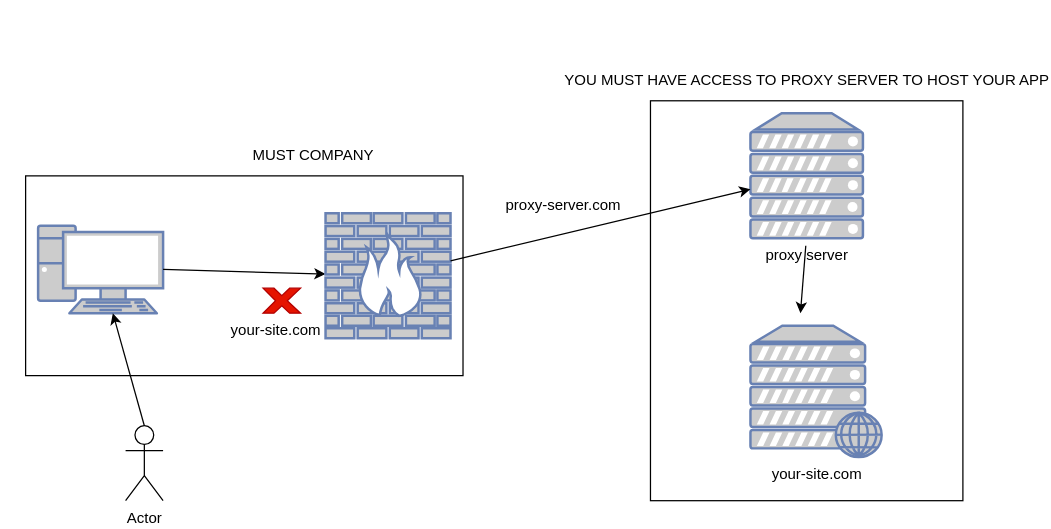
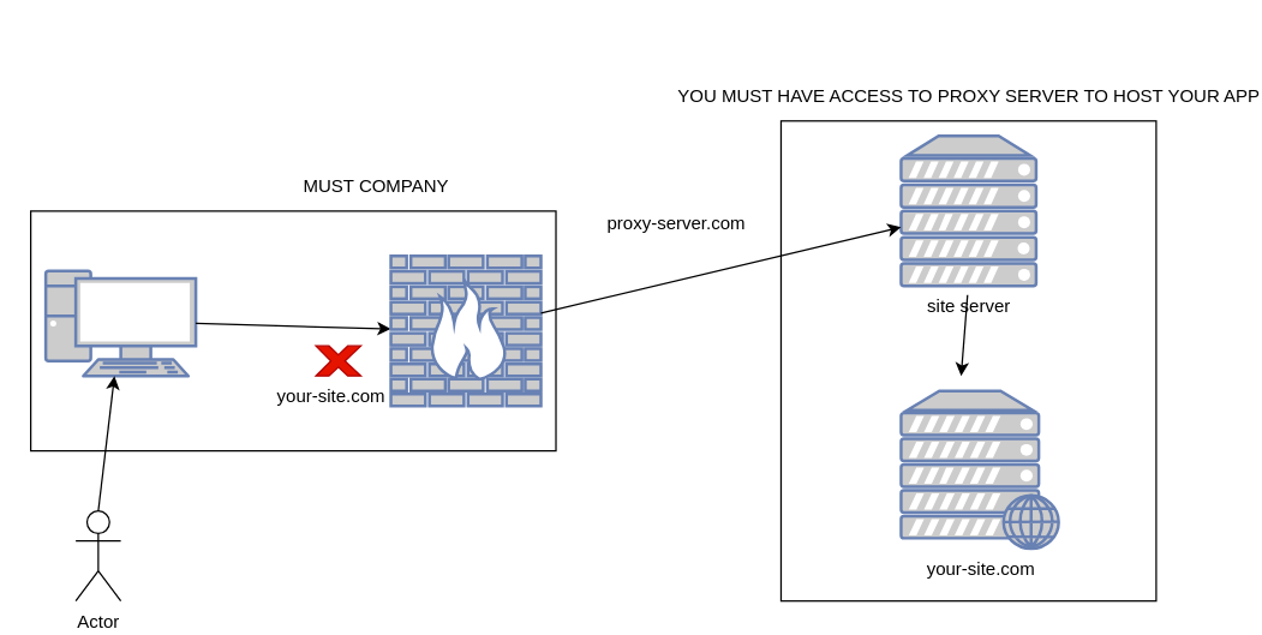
  <mxCell id="0" />
  <mxCell id="1" parent="0" />
  <mxCell id="2" value="" style="rounded=0;whiteSpace=wrap;html=1;" vertex="1" parent="1"><mxGeometry x="520" y="80" width="250" height="320" as="geometry" /></mxCell>
  <mxCell id="3" value="" style="verticalLabelPosition=bottom;verticalAlign=top;html=1;shape=mxgraph.basic.rect;fillColor2=none;strokeWidth=1;size=20;indent=5;" vertex="1" parent="1"><mxGeometry x="20" y="140" width="350" height="160" as="geometry" /></mxCell>
  <mxCell id="4" value="" style="fontColor=#0066CC;verticalAlign=top;verticalLabelPosition=bottom;labelPosition=center;align=center;html=1;outlineConnect=0;fillColor=#CCCCCC;strokeColor=#6881B3;gradientColor=none;gradientDirection=north;strokeWidth=2;shape=mxgraph.networks.pc;" vertex="1" parent="1"><mxGeometry x="30" y="180" width="100" height="70" as="geometry" /></mxCell>
- <mxCell id="5" value="Actor" style="shape=umlActor;verticalLabelPosition=bottom;verticalAlign=top;html=1;outlineConnect=0;" vertex="1" parent="1"><mxGeometry x="100" y="340" width="30" height="60" as="geometry" /></mxCell>
+ <mxCell id="5" value="Actor" style="shape=umlActor;verticalLabelPosition=bottom;verticalAlign=top;html=1;outlineConnect=0;" vertex="1" parent="1"><mxGeometry x="50" y="340" width="30" height="60" as="geometry" /></mxCell>
  <mxCell id="6" value="your-site.com" style="verticalLabelPosition=bottom;verticalAlign=top;html=1;shape=mxgraph.basic.rect;fillColor2=none;strokeWidth=1;size=20;indent=5;fillColor=default;strokeColor=none;" vertex="1" parent="1"><mxGeometry x="160" y="220" width="120" height="30" as="geometry" /></mxCell>
  <mxCell id="7" value="" style="endArrow=classic;html=1;rounded=0;exitX=1;exitY=0.5;exitDx=0;exitDy=0;exitPerimeter=0;" edge="1" parent="1" source="4" target="10"><mxGeometry width="50" height="50" relative="1" as="geometry"><mxPoint x="330" y="350" as="sourcePoint" /><mxPoint x="380" y="300" as="targetPoint" /></mxGeometry></mxCell>
  <mxCell id="8" value="" style="verticalLabelPosition=bottom;verticalAlign=top;html=1;shape=mxgraph.basic.x;fillColor=#e51400;fontColor=#ffffff;strokeColor=#B20000;" vertex="1" parent="1"><mxGeometry x="210" y="230" width="30" height="20" as="geometry" /></mxCell>
  <mxCell id="9" value="your-site.com" style="verticalLabelPosition=bottom;verticalAlign=top;html=1;shape=mxgraph.basic.rect;fillColor2=none;strokeWidth=1;size=20;indent=5;fillColor=default;strokeColor=none;" vertex="1" parent="1"><mxGeometry x="592.5" y="335" width="120" height="30" as="geometry" /></mxCell>
  <mxCell id="10" value="" style="fontColor=#0066CC;verticalAlign=top;verticalLabelPosition=bottom;labelPosition=center;align=center;html=1;outlineConnect=0;fillColor=#CCCCCC;strokeColor=#6881B3;gradientColor=none;gradientDirection=north;strokeWidth=2;shape=mxgraph.networks.firewall;" vertex="1" parent="1"><mxGeometry x="260" y="170" width="100" height="100" as="geometry" /></mxCell>
  <mxCell id="11" value="" style="fontColor=#0066CC;verticalAlign=top;verticalLabelPosition=bottom;labelPosition=center;align=center;html=1;outlineConnect=0;fillColor=#CCCCCC;strokeColor=#6881B3;gradientColor=none;gradientDirection=north;strokeWidth=2;shape=mxgraph.networks.web_server;" vertex="1" parent="1"><mxGeometry x="600" y="260" width="105" height="105" as="geometry" /></mxCell>
  <mxCell id="12" value="" style="endArrow=classic;html=1;rounded=0;exitX=0.5;exitY=0;exitDx=0;exitDy=0;exitPerimeter=0;" edge="1" parent="1" source="5" target="4"><mxGeometry width="50" height="50" relative="1" as="geometry"><mxPoint x="330" y="350" as="sourcePoint" /><mxPoint x="380" y="300" as="targetPoint" /></mxGeometry></mxCell>
- <mxCell id="13" value="proxy server" style="verticalLabelPosition=bottom;verticalAlign=top;html=1;shape=mxgraph.basic.rect;fillColor2=none;strokeWidth=1;size=20;indent=5;fillColor=default;strokeColor=none;" vertex="1" parent="1"><mxGeometry x="585" y="160" width="120" height="30" as="geometry" /></mxCell>
+ <mxCell id="13" value="site server" style="verticalLabelPosition=bottom;verticalAlign=top;html=1;shape=mxgraph.basic.rect;fillColor2=none;strokeWidth=1;size=20;indent=5;fillColor=default;strokeColor=none;" vertex="1" parent="1"><mxGeometry x="585" y="160" width="120" height="30" as="geometry" /></mxCell>
  <mxCell id="14" value="" style="fontColor=#0066CC;verticalAlign=top;verticalLabelPosition=bottom;labelPosition=center;align=center;html=1;outlineConnect=0;fillColor=#CCCCCC;strokeColor=#6881B3;gradientColor=none;gradientDirection=north;strokeWidth=2;shape=mxgraph.networks.server;" vertex="1" parent="1"><mxGeometry x="600" y="90" width="90" height="100" as="geometry" /></mxCell>
  <mxCell id="15" value="MUST COMPANY" style="verticalLabelPosition=bottom;verticalAlign=top;html=1;shape=mxgraph.basic.rect;fillColor2=none;strokeWidth=1;size=20;indent=5;fillColor=none;strokeColor=none;" vertex="1" parent="1"><mxGeometry x="190" y="50" width="120" height="60" as="geometry" /></mxCell>
- <mxCell id="16" value="proxy-server.com" style="verticalLabelPosition=bottom;verticalAlign=top;html=1;shape=mxgraph.basic.rect;fillColor2=none;strokeWidth=1;size=20;indent=5;fillColor=none;strokeColor=none;" vertex="1" parent="1"><mxGeometry x="390" y="90" width="120" height="60" as="geometry" /></mxCell>
+ <mxCell id="16" value="proxy-server.com" style="verticalLabelPosition=bottom;verticalAlign=top;html=1;shape=mxgraph.basic.rect;fillColor2=none;strokeWidth=1;size=20;indent=5;fillColor=none;strokeColor=none;" vertex="1" parent="1"><mxGeometry x="390" y="75" width="120" height="60" as="geometry" /></mxCell>
  <mxCell id="17" value="" style="endArrow=classic;html=1;rounded=0;" edge="1" parent="1" source="10" target="14"><mxGeometry width="50" height="50" relative="1" as="geometry"><mxPoint x="390" y="350" as="sourcePoint" /><mxPoint x="440" y="300" as="targetPoint" /></mxGeometry></mxCell>
  <mxCell id="18" value="YOU MUST HAVE ACCESS TO PROXY SERVER TO HOST YOUR APP" style="verticalLabelPosition=bottom;verticalAlign=top;html=1;shape=mxgraph.basic.rect;fillColor2=none;strokeWidth=1;size=20;indent=5;fillColor=none;strokeColor=none;" vertex="1" parent="1"><mxGeometry x="585" y="20" width="120" height="30" as="geometry" /></mxCell>
  <mxCell id="19" value="" style="endArrow=classic;html=1;rounded=0;exitX=0.494;exitY=1.2;exitDx=0;exitDy=0;exitPerimeter=0;entryX=0.381;entryY=-0.095;entryDx=0;entryDy=0;entryPerimeter=0;" edge="1" parent="1" source="13" target="11"><mxGeometry width="50" height="50" relative="1" as="geometry"><mxPoint x="390" y="550" as="sourcePoint" /><mxPoint x="440" y="500" as="targetPoint" /></mxGeometry></mxCell>
